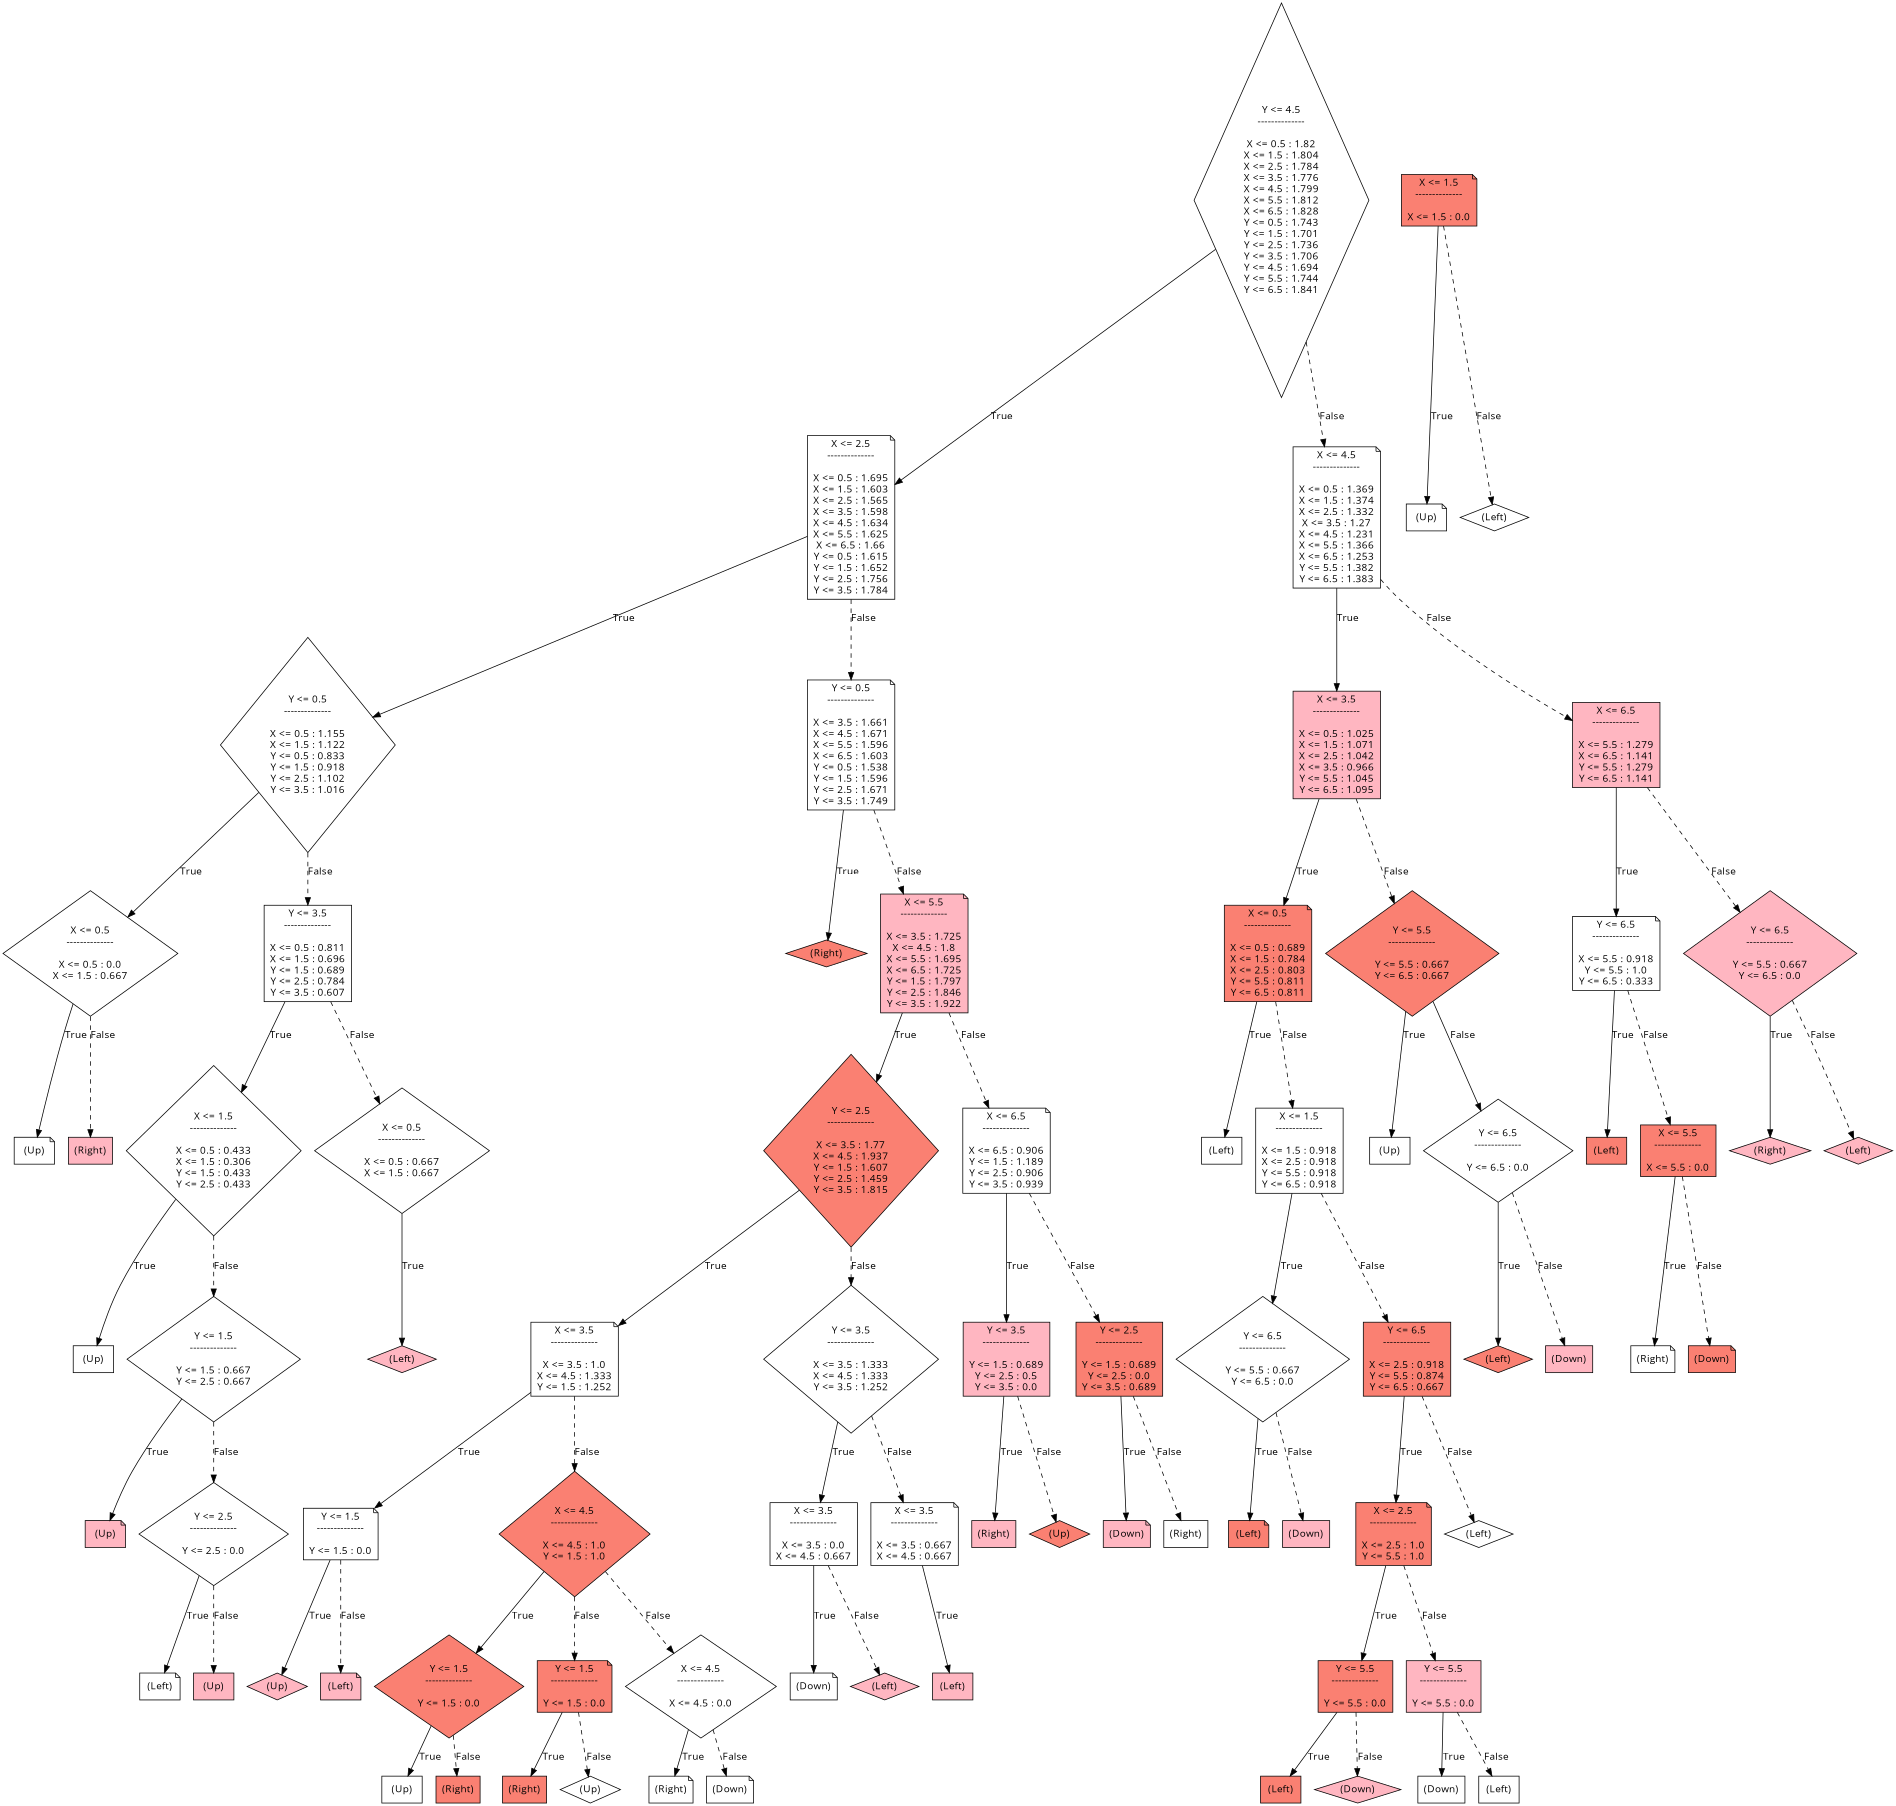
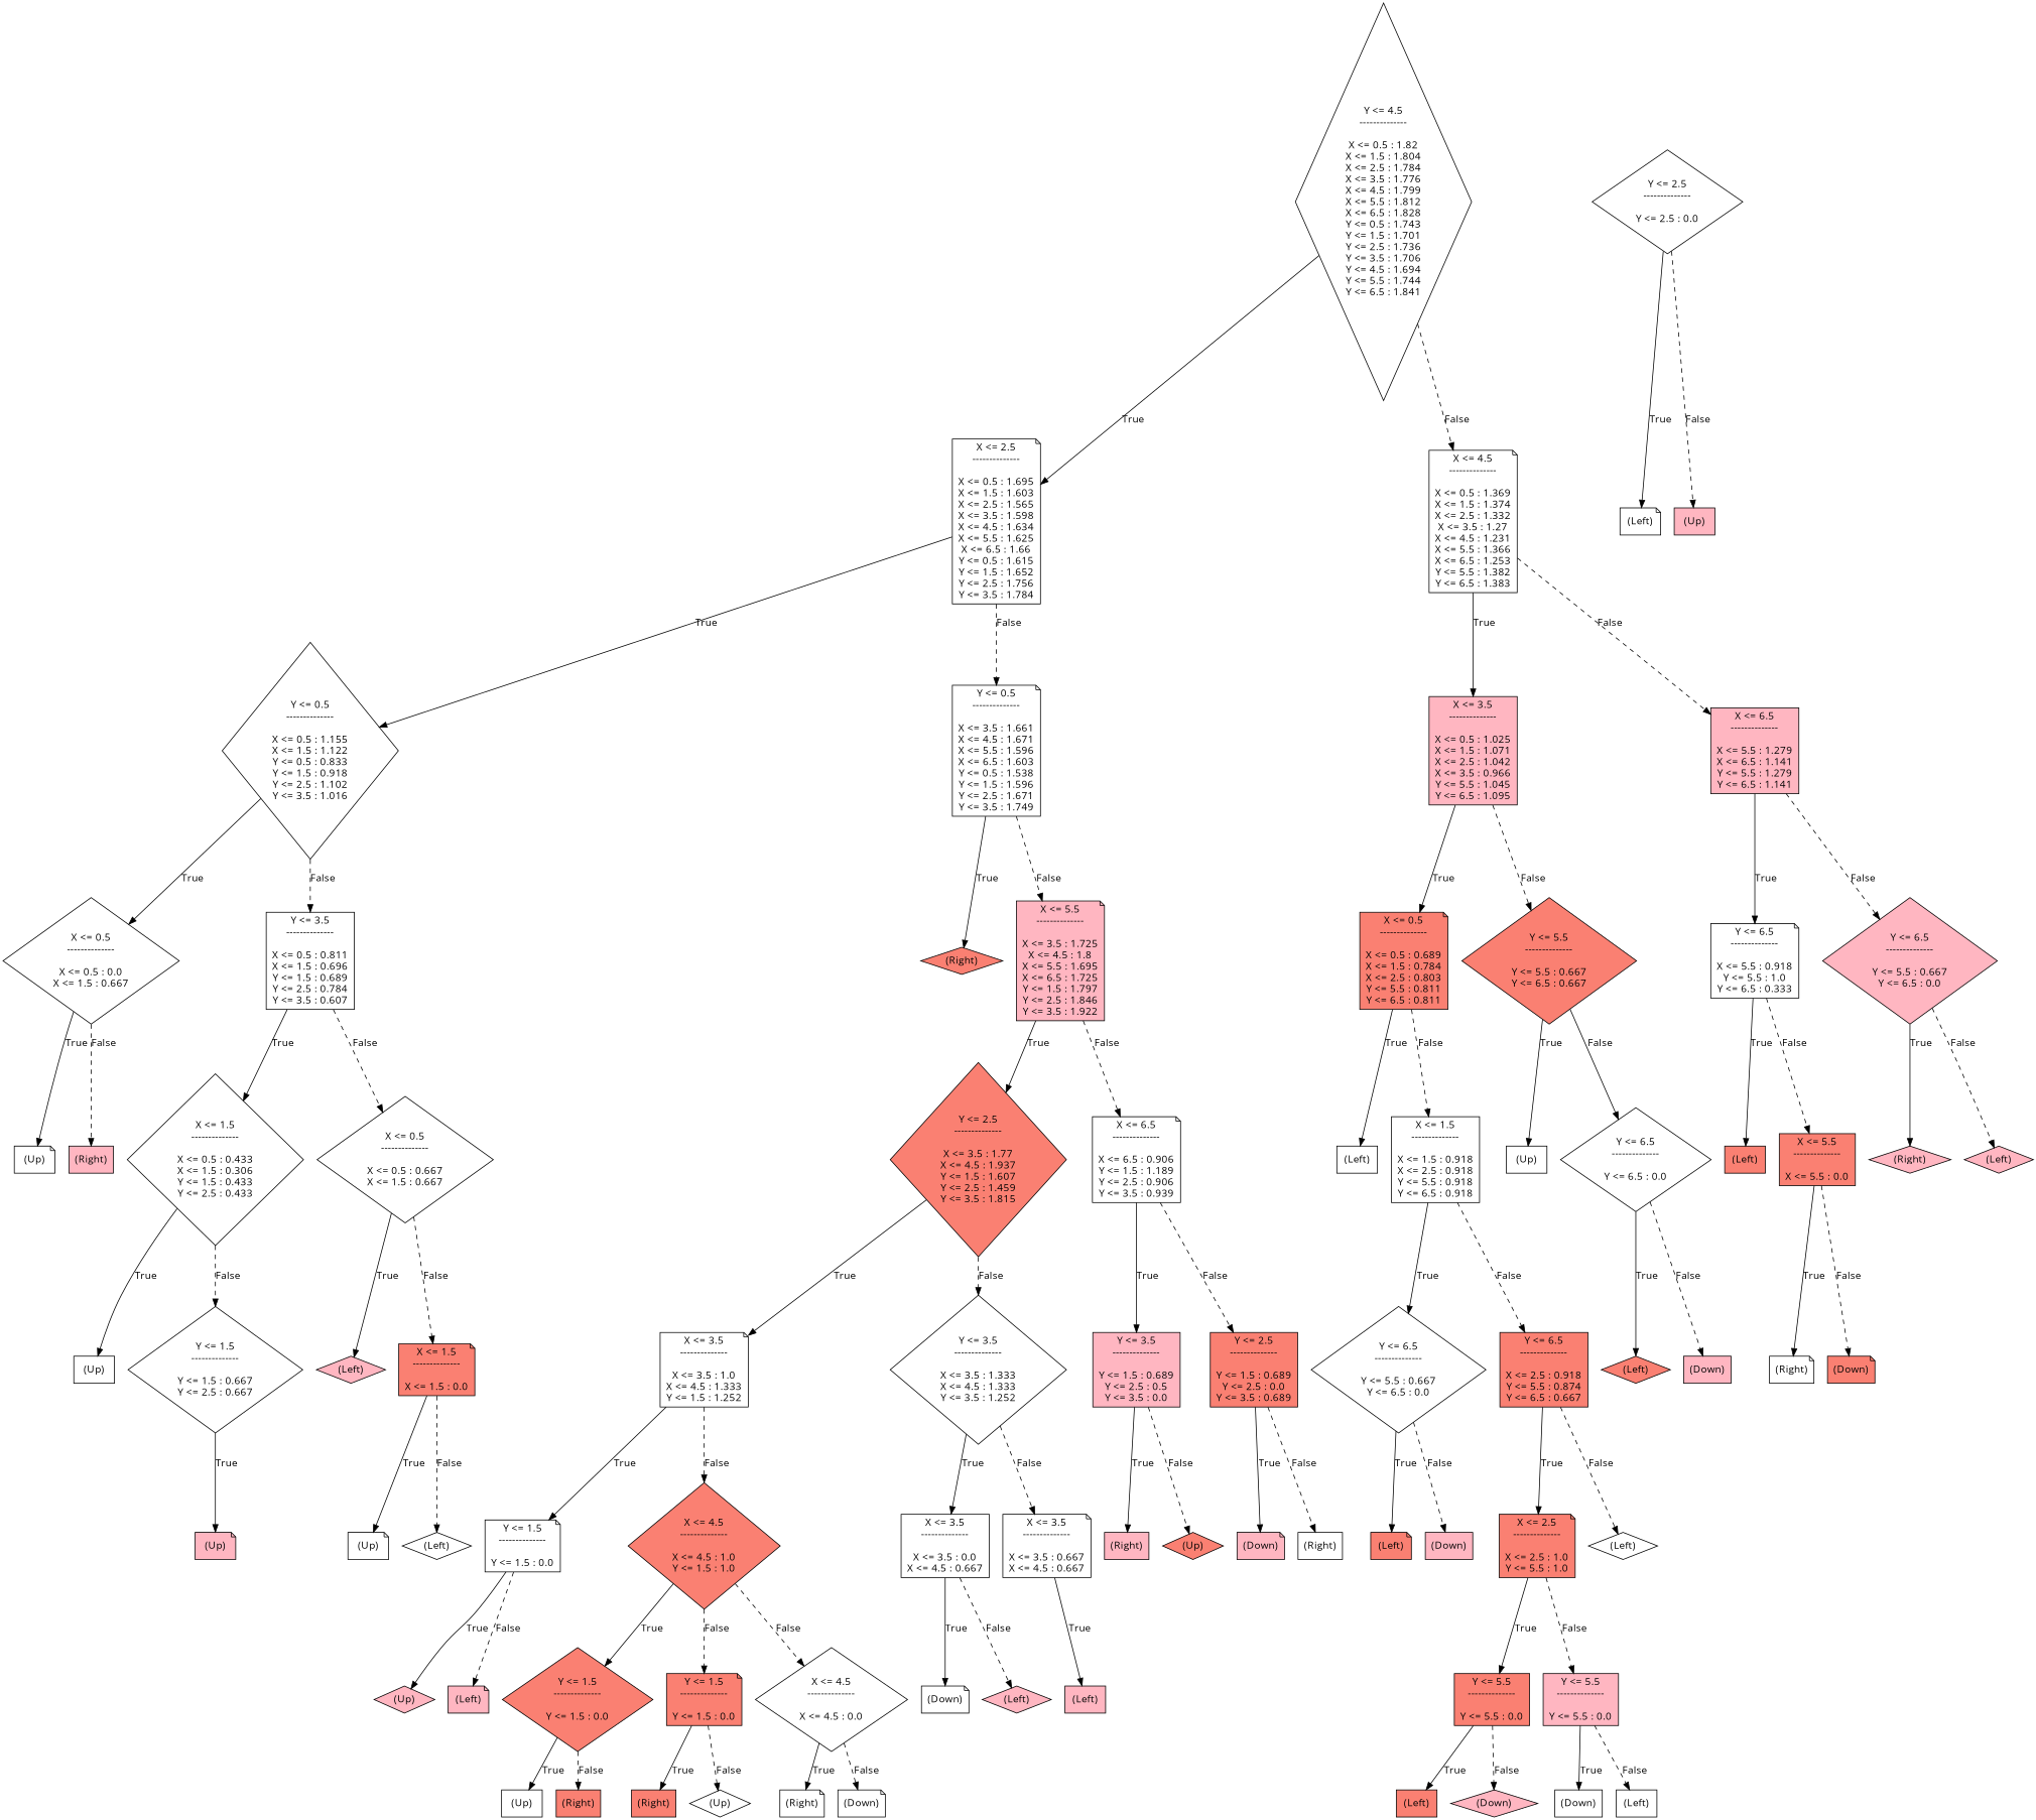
  digraph {
    fontname="Open Sans"
    node [fillcolor=white fontname="Open Sans" shape=diamond style=filled]
    edge [fontname="Open Sans"]
    n1 [label="Y <= 4.5\n--------------\n\nX <= 0.5 : 1.82\nX <= 1.5 : 1.804\nX <= 2.5 : 1.784\nX <= 3.5 : 1.776\nX <= 4.5 : 1.799\nX <= 5.5 : 1.812\nX <= 6.5 : 1.828\nY <= 0.5 : 1.743\nY <= 1.5 : 1.701\nY <= 2.5 : 1.736\nY <= 3.5 : 1.706\nY <= 4.5 : 1.694\nY <= 5.5 : 1.744\nY <= 6.5 : 1.841"]
    n2 [label="X <= 2.5\n--------------\n\nX <= 0.5 : 1.695\nX <= 1.5 : 1.603\nX <= 2.5 : 1.565\nX <= 3.5 : 1.598\nX <= 4.5 : 1.634\nX <= 5.5 : 1.625\nX <= 6.5 : 1.66\nY <= 0.5 : 1.615\nY <= 1.5 : 1.652\nY <= 2.5 : 1.756\nY <= 3.5 : 1.784" shape=note]
    n3 [label="X <= 4.5\n--------------\n\nX <= 0.5 : 1.369\nX <= 1.5 : 1.374\nX <= 2.5 : 1.332\nX <= 3.5 : 1.27\nX <= 4.5 : 1.231\nX <= 5.5 : 1.366\nX <= 6.5 : 1.253\nY <= 5.5 : 1.382\nY <= 6.5 : 1.383" shape=note]
    n4 [label="Y <= 0.5\n--------------\n\nX <= 0.5 : 1.155\nX <= 1.5 : 1.122\nY <= 0.5 : 0.833\nY <= 1.5 : 0.918\nY <= 2.5 : 1.102\nY <= 3.5 : 1.016"]
    n5 [label="Y <= 0.5\n--------------\n\nX <= 3.5 : 1.661\nX <= 4.5 : 1.671\nX <= 5.5 : 1.596\nX <= 6.5 : 1.603\nY <= 0.5 : 1.538\nY <= 1.5 : 1.596\nY <= 2.5 : 1.671\nY <= 3.5 : 1.749" shape=note]
    n6 [fillcolor=lightpink label="X <= 3.5\n--------------\n\nX <= 0.5 : 1.025\nX <= 1.5 : 1.071\nX <= 2.5 : 1.042\nX <= 3.5 : 0.966\nY <= 5.5 : 1.045\nY <= 6.5 : 1.095" shape=box]
    n7 [fillcolor=lightpink label="X <= 6.5\n--------------\n\nX <= 5.5 : 1.279\nX <= 6.5 : 1.141\nY <= 5.5 : 1.279\nY <= 6.5 : 1.141" shape=box]
    n8 [label="X <= 0.5\n--------------\n\nX <= 0.5 : 0.0\nX <= 1.5 : 0.667"]
    n9 [label="Y <= 3.5\n--------------\n\nX <= 0.5 : 0.811\nX <= 1.5 : 0.696\nY <= 1.5 : 0.689\nY <= 2.5 : 0.784\nY <= 3.5 : 0.607" shape=box]
    n10 [fillcolor=salmon label="(Right)"]
    n11 [fillcolor=lightpink label="X <= 5.5\n--------------\n\nX <= 3.5 : 1.725\nX <= 4.5 : 1.8\nX <= 5.5 : 1.695\nX <= 6.5 : 1.725\nY <= 1.5 : 1.797\nY <= 2.5 : 1.846\nY <= 3.5 : 1.922" shape=note]
    n12 [label="(Up)" shape=note]
    n13 [fillcolor=lightpink label="(Right)" shape=box]
    n14 [label="X <= 1.5\n--------------\n\nX <= 0.5 : 0.433\nX <= 1.5 : 0.306\nY <= 1.5 : 0.433\nY <= 2.5 : 0.433"]
    n15 [label="X <= 0.5\n--------------\n\nX <= 0.5 : 0.667\nX <= 1.5 : 0.667"]
    n16 [label="(Up)" shape=box]
    n17 [label="Y <= 1.5\n--------------\n\nY <= 1.5 : 0.667\nY <= 2.5 : 0.667"]
    n18 [fillcolor=lightpink label="(Left)"]
    n19 [fillcolor=salmon label="X <= 1.5\n--------------\n\nX <= 1.5 : 0.0" shape=note]
    n20 [fillcolor=lightpink label="(Up)" shape=note]
    n21 [label="Y <= 2.5\n--------------\n\nY <= 2.5 : 0.0"]
    n22 [label="(Left)" shape=note]
    n23 [fillcolor=lightpink label="(Up)" shape=box]
    n24 [label="(Up)" shape=note]
    n25 [label="(Left)"]
    n26 [fillcolor=salmon label="Y <= 2.5\n--------------\n\nX <= 3.5 : 1.77\nX <= 4.5 : 1.937\nY <= 1.5 : 1.607\nY <= 2.5 : 1.459\nY <= 3.5 : 1.815"]
    n27 [label="X <= 6.5\n--------------\n\nX <= 6.5 : 0.906\nY <= 1.5 : 1.189\nY <= 2.5 : 0.906\nY <= 3.5 : 0.939" shape=note]
    n28 [label="X <= 3.5\n--------------\n\nX <= 3.5 : 1.0\nX <= 4.5 : 1.333\nY <= 1.5 : 1.252" shape=note]
    n29 [label="Y <= 3.5\n--------------\n\nX <= 3.5 : 1.333\nX <= 4.5 : 1.333\nY <= 3.5 : 1.252"]
    n30 [fillcolor=lightpink label="Y <= 3.5\n--------------\n\nY <= 1.5 : 0.689\nY <= 2.5 : 0.5\nY <= 3.5 : 0.0" shape=box]
    n31 [fillcolor=salmon label="Y <= 2.5\n--------------\n\nY <= 1.5 : 0.689\nY <= 2.5 : 0.0\nY <= 3.5 : 0.689" shape=box]
    n32 [label="Y <= 1.5\n--------------\n\nY <= 1.5 : 0.0" shape=note]
    n33 [fillcolor=salmon label="X <= 4.5\n--------------\n\nX <= 4.5 : 1.0\nY <= 1.5 : 1.0"]
    n34 [label="X <= 3.5\n--------------\n\nX <= 3.5 : 0.0\nX <= 4.5 : 0.667" shape=box]
    n35 [label="X <= 3.5\n--------------\n\nX <= 3.5 : 0.667\nX <= 4.5 : 0.667" shape=note]
    n36 [fillcolor=lightpink label="(Up)"]
    n37 [fillcolor=lightpink label="(Left)" shape=note]
    n38 [fillcolor=salmon label="Y <= 1.5\n--------------\n\nY <= 1.5 : 0.0"]
    n39 [fillcolor=salmon label="Y <= 1.5\n--------------\n\nY <= 1.5 : 0.0" shape=note]
    n40 [label="X <= 4.5\n--------------\n\nX <= 4.5 : 0.0"]
    n41 [label="(Up)" shape=box]
    n42 [fillcolor=salmon label="(Right)" shape=box]
    n43 [fillcolor=salmon label="(Right)" shape=box]
    n44 [label="(Up)"]
    n45 [label="(Down)" shape=note]
    n46 [fillcolor=lightpink label="(Left)"]
    n47 [fillcolor=lightpink label="(Left)" shape=box]
    n48 [label="(Right)" shape=note]
    n49 [label="(Down)" shape=note]
    n50 [fillcolor=lightpink label="(Right)" shape=box]
    n51 [fillcolor=salmon label="(Up)"]
    n52 [fillcolor=lightpink label="(Down)" shape=note]
    n53 [label="(Right)" shape=box]
    n54 [fillcolor=salmon label="X <= 0.5\n--------------\n\nX <= 0.5 : 0.689\nX <= 1.5 : 0.784\nX <= 2.5 : 0.803\nY <= 5.5 : 0.811\nY <= 6.5 : 0.811" shape=note]
    n55 [fillcolor=salmon label="Y <= 5.5\n--------------\n\nY <= 5.5 : 0.667\nY <= 6.5 : 0.667"]
    n56 [label="Y <= 6.5\n--------------\n\nX <= 5.5 : 0.918\nY <= 5.5 : 1.0\nY <= 6.5 : 0.333" shape=note]
    n57 [fillcolor=lightpink label="Y <= 6.5\n--------------\n\nY <= 5.5 : 0.667\nY <= 6.5 : 0.0"]
    n58 [label="(Left)" shape=box]
    n59 [label="X <= 1.5\n--------------\n\nX <= 1.5 : 0.918\nX <= 2.5 : 0.918\nY <= 5.5 : 0.918\nY <= 6.5 : 0.918" shape=box]
    n60 [label="(Up)" shape=box]
    n61 [label="Y <= 6.5\n--------------\n\nY <= 6.5 : 0.0"]
    n62 [label="Y <= 6.5\n--------------\n\nY <= 5.5 : 0.667\nY <= 6.5 : 0.0"]
    n63 [fillcolor=salmon label="Y <= 6.5\n--------------\n\nX <= 2.5 : 0.918\nY <= 5.5 : 0.874\nY <= 6.5 : 0.667" shape=box]
    n64 [fillcolor=salmon label="(Left)" shape=note]
    n65 [fillcolor=lightpink label="(Down)" shape=box]
    n66 [fillcolor=salmon label="X <= 2.5\n--------------\n\nX <= 2.5 : 1.0\nY <= 5.5 : 1.0" shape=note]
    n67 [label="(Left)"]
    n68 [fillcolor=salmon label="Y <= 5.5\n--------------\n\nY <= 5.5 : 0.0" shape=box]
    n69 [fillcolor=lightpink label="Y <= 5.5\n--------------\n\nY <= 5.5 : 0.0" shape=box]
    n70 [fillcolor=salmon label="(Left)" shape=box]
    n71 [fillcolor=lightpink label="(Down)"]
    n72 [label="(Down)" shape=box]
    n73 [label="(Left)" shape=box]
    n74 [fillcolor=salmon label="(Left)"]
    n75 [fillcolor=lightpink label="(Down)" shape=box]
    n76 [fillcolor=salmon label="(Left)" shape=box]
    n77 [fillcolor=salmon label="X <= 5.5\n--------------\n\nX <= 5.5 : 0.0" shape=box]
    n78 [fillcolor=lightpink label="(Right)"]
    n79 [fillcolor=lightpink label="(Left)"]
    n80 [label="(Right)" shape=note]
    n81 [fillcolor=salmon label="(Down)" shape=note]
    n1 -> n2 [label=True]
    n1 -> n3 [label=False style=dashed]
    n2 -> n4 [label=True]
    n2 -> n5 [label=False style=dashed]
    n3 -> n6 [label=True]
    n3 -> n7 [label=False style=dashed]
    n4 -> n8 [label=True]
    n4 -> n9 [label=False style=dashed]
    n5 -> n10 [label=True]
    n5 -> n11 [label=False style=dashed]
    n6 -> n54 [label=True]
    n6 -> n55 [label=False style=dashed]
    n7 -> n56 [label=True]
    n7 -> n57 [label=False style=dashed]
    n8 -> n12 [label=True]
    n8 -> n13 [label=False style=dashed]
    n9 -> n14 [label=True]
    n9 -> n15 [label=False style=dashed]
    n11 -> n26 [label=True]
    n11 -> n27 [label=False style=dashed]
    n14 -> n16 [label=True]
    n14 -> n17 [label=False style=dashed]
    n15 -> n18 [label=True]
+   n15 -> n19 [label=False style=dashed]
    n17 -> n20 [label=True]
-   n17 -> n21 [label=False style=dashed]
    n19 -> n24 [label=True]
    n19 -> n25 [label=False style=dashed]
    n21 -> n22 [label=True]
    n21 -> n23 [label=False style=dashed]
    n26 -> n28 [label=True]
    n26 -> n29 [label=False style=dashed]
    n27 -> n30 [label=True]
    n27 -> n31 [label=False style=dashed]
    n28 -> n32 [label=True]
    n28 -> n33 [label=False style=dashed]
    n29 -> n34 [label=True]
    n29 -> n35 [label=False style=dashed]
    n30 -> n50 [label=True]
    n30 -> n51 [label=False style=dashed]
    n31 -> n52 [label=True]
    n31 -> n53 [label=False style=dashed]
    n32 -> n36 [label=True]
    n32 -> n37 [label=False style=dashed]
    n33 -> n38 [label=True]
    n33 -> n39 [label=False style=dashed]
    n33 -> n40 [label=False style=dashed]
    n34 -> n45 [label=True]
    n34 -> n46 [label=False style=dashed]
    n35 -> n47 [label=True]
    n38 -> n41 [label=True]
    n38 -> n42 [label=False style=dashed]
    n39 -> n43 [label=True]
    n39 -> n44 [label=False style=dashed]
    n40 -> n48 [label=True]
    n40 -> n49 [label=False style=dashed]
    n54 -> n58 [label=True]
    n54 -> n59 [label=False style=dashed]
    n55 -> n60 [label=True]
    n55 -> n61 [label=False style=solid]
    n56 -> n76 [label=True]
    n56 -> n77 [label=False style=dashed]
    n57 -> n78 [label=True]
    n57 -> n79 [label=False style=dashed]
    n59 -> n62 [label=True]
    n59 -> n63 [label=False style=dashed]
    n61 -> n74 [label=True]
    n61 -> n75 [label=False style=dashed]
    n62 -> n64 [label=True]
    n62 -> n65 [label=False style=dashed]
    n63 -> n66 [label=True]
    n63 -> n67 [label=False style=dashed]
    n66 -> n68 [label=True]
    n66 -> n69 [label=False style=dashed]
    n68 -> n70 [label=True]
    n68 -> n71 [label=False style=dashed]
    n69 -> n72 [label=True]
    n69 -> n73 [label=False style=dashed]
    n77 -> n80 [label=True]
    n77 -> n81 [label=False style=dashed]
  }
